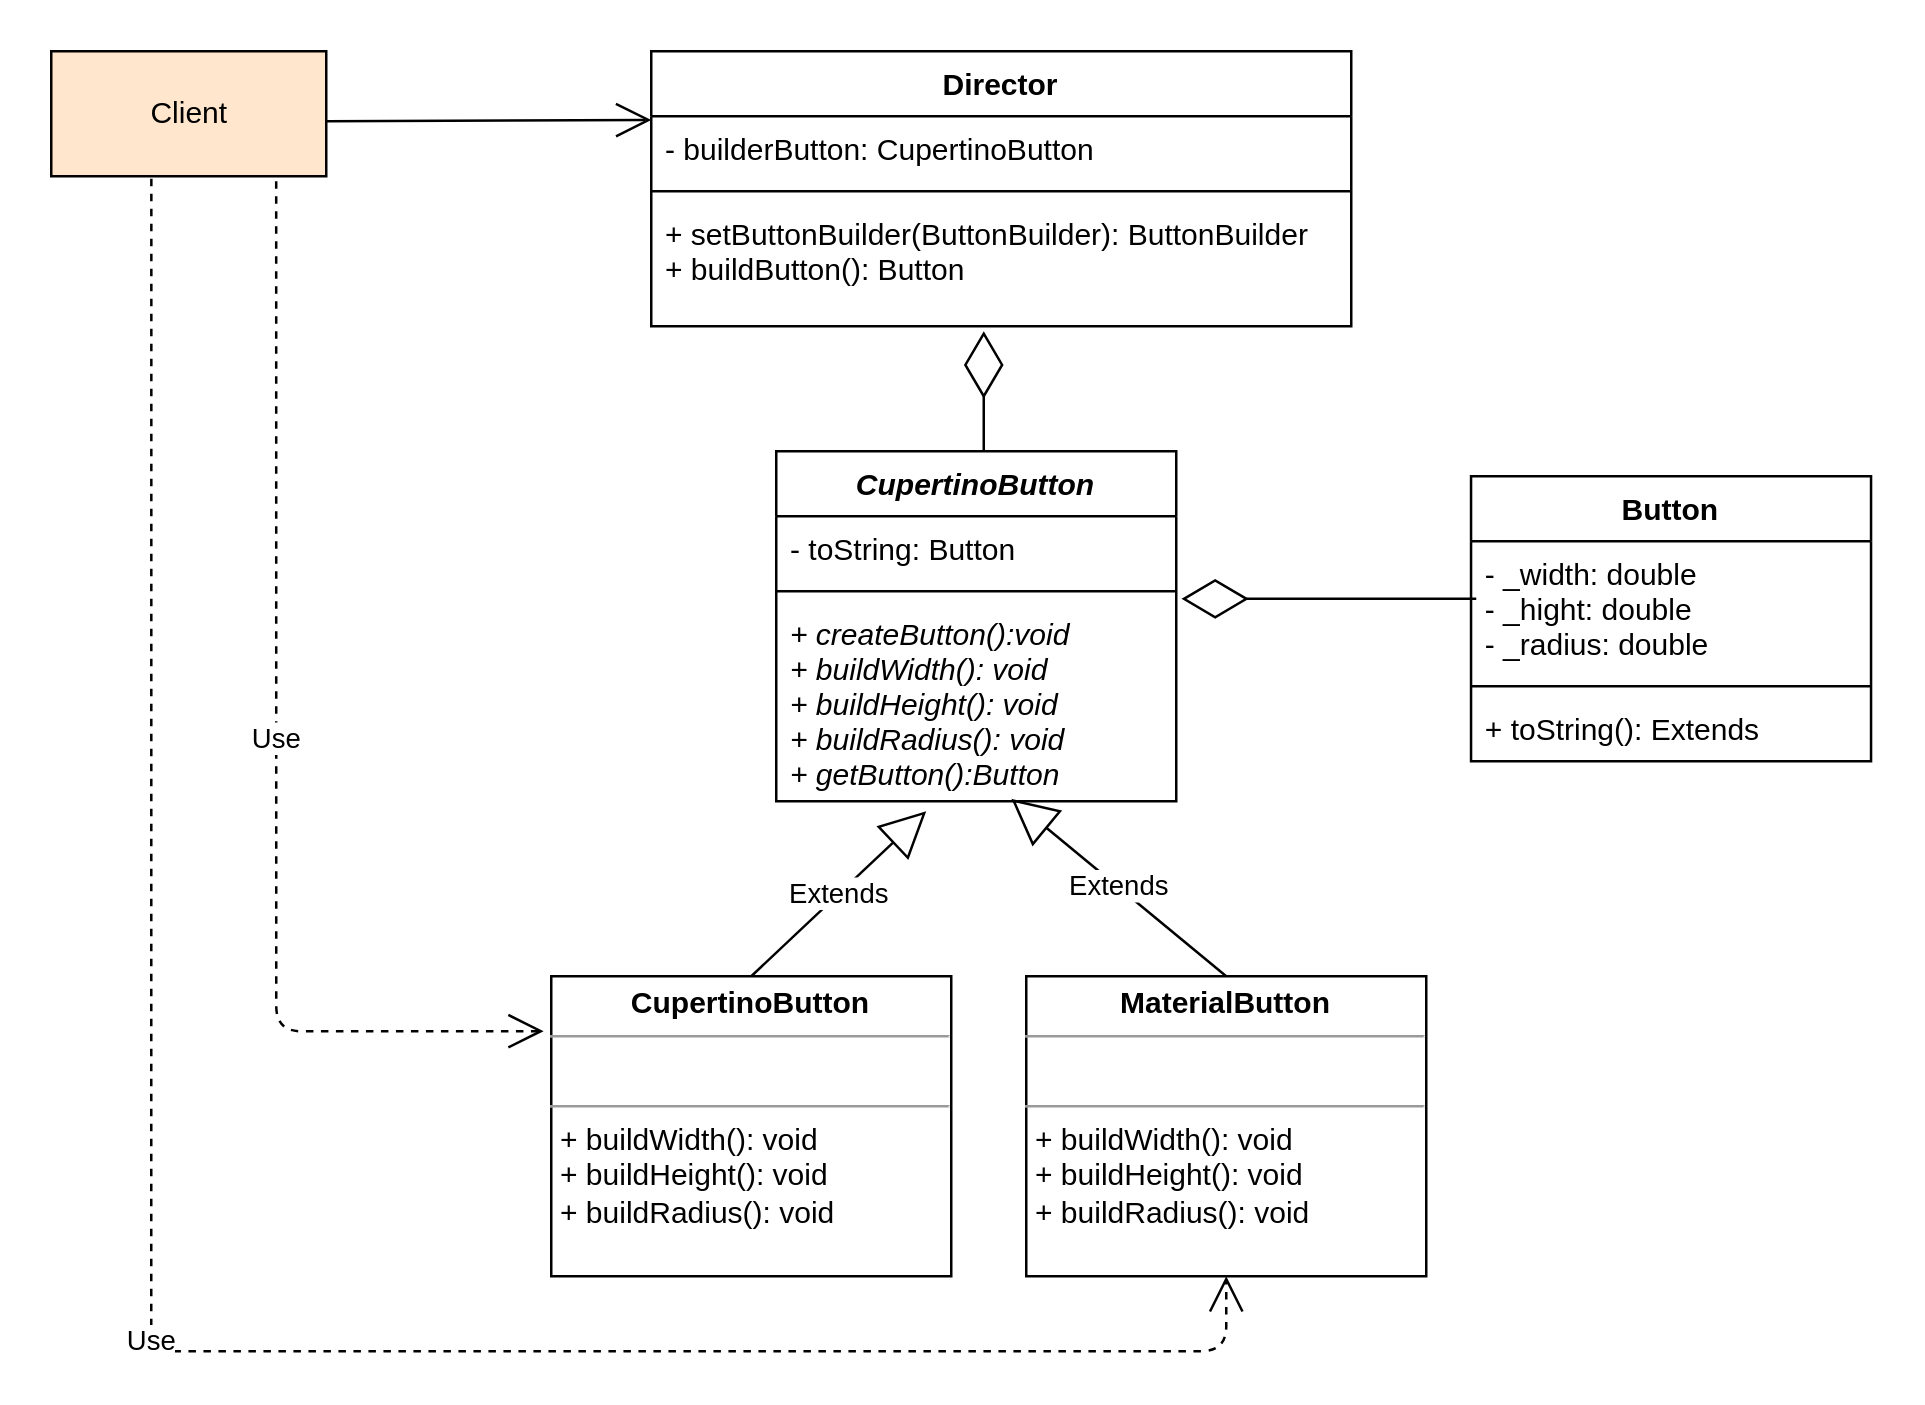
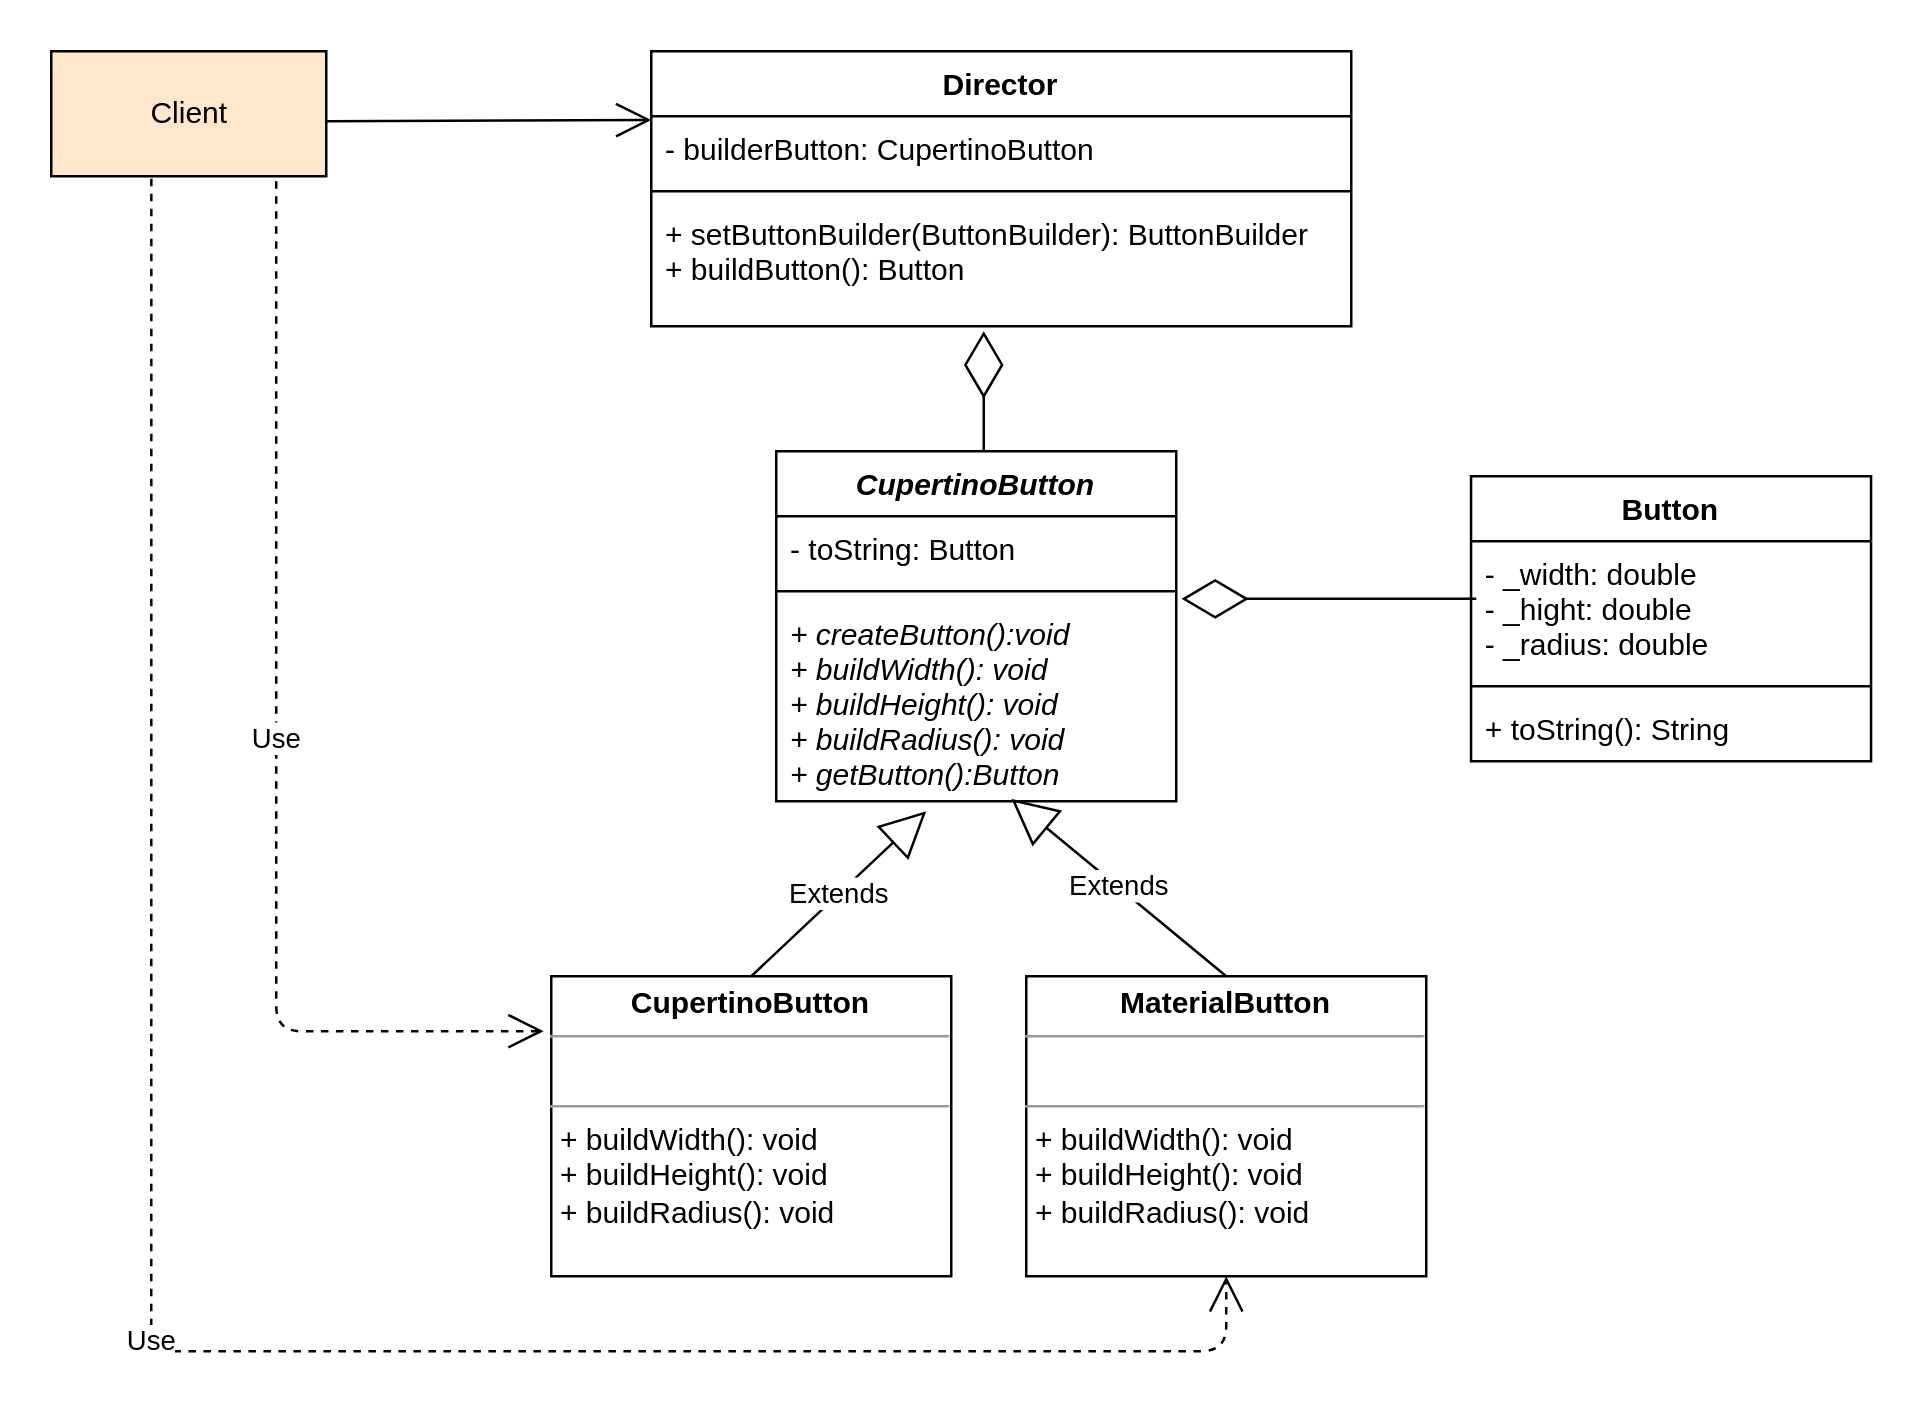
  <mxCell id="0" />
  <mxCell id="1" parent="0" />
  <mxCell id="2" value="Client" style="html=1;fillColor=#ffe6cc;" vertex="1" parent="1"><mxGeometry x="20" y="20" width="110" height="50" as="geometry" /></mxCell>
  <mxCell id="3" value="&lt;p style=&quot;margin: 0px ; margin-top: 4px ; text-align: center&quot;&gt;&lt;b&gt;CupertinoButton&lt;/b&gt;&lt;/p&gt;&lt;hr size=&quot;1&quot;&gt;&lt;p style=&quot;margin: 0px ; margin-left: 4px&quot;&gt;&lt;br&gt;&lt;/p&gt;&lt;hr size=&quot;1&quot;&gt;&lt;p style=&quot;margin: 0px ; margin-left: 4px&quot;&gt;+ buildWidth(): void&lt;/p&gt;&lt;p style=&quot;margin: 0px 0px 0px 4px&quot;&gt;+ buildHeight(): void&lt;/p&gt;&lt;p style=&quot;margin: 0px 0px 0px 4px&quot;&gt;+ buildRadius(): void&lt;/p&gt;&lt;p style=&quot;margin: 0px 0px 0px 4px&quot;&gt;&lt;br&gt;&lt;/p&gt;&lt;p style=&quot;margin: 0px 0px 0px 4px&quot;&gt;&lt;br&gt;&lt;/p&gt;&lt;p style=&quot;margin: 0px ; margin-left: 4px&quot;&gt;&lt;br&gt;&lt;/p&gt;" style="verticalAlign=top;align=left;overflow=fill;fontSize=12;fontFamily=Helvetica;html=1;" vertex="1" parent="1"><mxGeometry x="220" y="390" width="160" height="120" as="geometry" /></mxCell>
  <mxCell id="4" value="&lt;p style=&quot;margin: 0px ; margin-top: 4px ; text-align: center&quot;&gt;&lt;b&gt;MaterialButton&lt;/b&gt;&lt;/p&gt;&lt;hr size=&quot;1&quot;&gt;&lt;p style=&quot;margin: 0px ; margin-left: 4px&quot;&gt;&lt;br&gt;&lt;/p&gt;&lt;hr size=&quot;1&quot;&gt;&lt;p style=&quot;margin: 0px ; margin-left: 4px&quot;&gt;+ buildWidth(): void&lt;/p&gt;&lt;p style=&quot;margin: 0px 0px 0px 4px&quot;&gt;+ buildHeight(): void&lt;/p&gt;&lt;p style=&quot;margin: 0px 0px 0px 4px&quot;&gt;+ buildRadius(): void&lt;/p&gt;&lt;p style=&quot;margin: 0px 0px 0px 4px&quot;&gt;&lt;br&gt;&lt;/p&gt;&lt;p style=&quot;margin: 0px 0px 0px 4px&quot;&gt;&lt;br&gt;&lt;/p&gt;&lt;p style=&quot;margin: 0px ; margin-left: 4px&quot;&gt;&lt;br&gt;&lt;/p&gt;" style="verticalAlign=top;align=left;overflow=fill;fontSize=12;fontFamily=Helvetica;html=1;" vertex="1" parent="1"><mxGeometry x="410" y="390" width="160" height="120" as="geometry" /></mxCell>
  <mxCell id="5" value="Extends" style="endArrow=block;endSize=16;endFill=0;html=1;exitX=0.5;exitY=0;exitDx=0;exitDy=0;entryX=0.375;entryY=1.05;entryDx=0;entryDy=0;entryPerimeter=0;" edge="1" parent="1" source="3" target="9"><mxGeometry width="160" relative="1" as="geometry"><mxPoint x="460" y="230" as="sourcePoint" /><mxPoint x="372" y="310" as="targetPoint" /></mxGeometry></mxCell>
  <mxCell id="6" value="CupertinoButton" style="swimlane;fontStyle=3;align=center;verticalAlign=top;childLayout=stackLayout;horizontal=1;startSize=26;horizontalStack=0;resizeParent=1;resizeParentMax=0;resizeLast=0;collapsible=1;marginBottom=0;" vertex="1" parent="1"><mxGeometry x="310" y="180" width="160" height="140" as="geometry" /></mxCell>
  <mxCell id="7" value="- toString: Button" style="text;strokeColor=none;fillColor=none;align=left;verticalAlign=top;spacingLeft=4;spacingRight=4;overflow=hidden;rotatable=0;points=[[0,0.5],[1,0.5]];portConstraint=eastwest;" vertex="1" parent="6"><mxGeometry y="26" width="160" height="26" as="geometry" /></mxCell>
  <mxCell id="8" value="" style="line;strokeWidth=1;fillColor=none;align=left;verticalAlign=middle;spacingTop=-1;spacingLeft=3;spacingRight=3;rotatable=0;labelPosition=right;points=[];portConstraint=eastwest;" vertex="1" parent="6"><mxGeometry y="52" width="160" height="8" as="geometry" /></mxCell>
  <mxCell id="9" value="+ createButton():void&#10;+ buildWidth(): void&#10;+ buildHeight(): void&#10;+ buildRadius(): void&#10;+ getButton():Button" style="text;strokeColor=none;fillColor=none;align=left;verticalAlign=top;spacingLeft=4;spacingRight=4;overflow=hidden;rotatable=0;points=[[0,0.5],[1,0.5]];portConstraint=eastwest;fontStyle=2" vertex="1" parent="6"><mxGeometry y="60" width="160" height="80" as="geometry" /></mxCell>
  <mxCell id="10" value="Extends" style="endArrow=block;endSize=16;endFill=0;html=1;exitX=0.5;exitY=0;exitDx=0;exitDy=0;entryX=0.588;entryY=0.988;entryDx=0;entryDy=0;entryPerimeter=0;" edge="1" parent="1" source="4" target="9"><mxGeometry width="160" relative="1" as="geometry"><mxPoint x="460" y="230" as="sourcePoint" /><mxPoint x="420" y="320" as="targetPoint" /></mxGeometry></mxCell>
  <mxCell id="11" value="Button" style="swimlane;fontStyle=1;align=center;verticalAlign=top;childLayout=stackLayout;horizontal=1;startSize=26;horizontalStack=0;resizeParent=1;resizeParentMax=0;resizeLast=0;collapsible=1;marginBottom=0;" vertex="1" parent="1"><mxGeometry x="587.92" y="190" width="160" height="114" as="geometry" /></mxCell>
  <mxCell id="12" value="- _width: double&#10;- _hight: double&#10;- _radius: double" style="text;strokeColor=none;fillColor=none;align=left;verticalAlign=top;spacingLeft=4;spacingRight=4;overflow=hidden;rotatable=0;points=[[0,0.5],[1,0.5]];portConstraint=eastwest;" vertex="1" parent="11"><mxGeometry y="26" width="160" height="54" as="geometry" /></mxCell>
  <mxCell id="13" value="" style="line;strokeWidth=1;fillColor=none;align=left;verticalAlign=middle;spacingTop=-1;spacingLeft=3;spacingRight=3;rotatable=0;labelPosition=right;points=[];portConstraint=eastwest;" vertex="1" parent="11"><mxGeometry y="80" width="160" height="8" as="geometry" /></mxCell>
- <mxCell id="14" value="+ toString(): Extends" style="text;strokeColor=none;fillColor=none;align=left;verticalAlign=top;spacingLeft=4;spacingRight=4;overflow=hidden;rotatable=0;points=[[0,0.5],[1,0.5]];portConstraint=eastwest;" vertex="1" parent="11"><mxGeometry y="88" width="160" height="26" as="geometry" /></mxCell>
+ <mxCell id="14" value="+ toString(): String" style="text;strokeColor=none;fillColor=none;align=left;verticalAlign=top;spacingLeft=4;spacingRight=4;overflow=hidden;rotatable=0;points=[[0,0.5],[1,0.5]];portConstraint=eastwest;" vertex="1" parent="11"><mxGeometry y="88" width="160" height="26" as="geometry" /></mxCell>
  <mxCell id="15" value="Director" style="swimlane;fontStyle=1;align=center;verticalAlign=top;childLayout=stackLayout;horizontal=1;startSize=26;horizontalStack=0;resizeParent=1;resizeParentMax=0;resizeLast=0;collapsible=1;marginBottom=0;" vertex="1" parent="1"><mxGeometry x="260" y="20" width="280" height="110" as="geometry" /></mxCell>
  <mxCell id="16" value="- builderButton: CupertinoButton" style="text;strokeColor=none;fillColor=none;align=left;verticalAlign=top;spacingLeft=4;spacingRight=4;overflow=hidden;rotatable=0;points=[[0,0.5],[1,0.5]];portConstraint=eastwest;" vertex="1" parent="15"><mxGeometry y="26" width="280" height="26" as="geometry" /></mxCell>
  <mxCell id="17" value="" style="line;strokeWidth=1;fillColor=none;align=left;verticalAlign=middle;spacingTop=-1;spacingLeft=3;spacingRight=3;rotatable=0;labelPosition=right;points=[];portConstraint=eastwest;" vertex="1" parent="15"><mxGeometry y="52" width="280" height="8" as="geometry" /></mxCell>
  <mxCell id="18" value="+ setButtonBuilder(ButtonBuilder): ButtonBuilder&#10;+ buildButton(): Button" style="text;strokeColor=none;fillColor=none;align=left;verticalAlign=top;spacingLeft=4;spacingRight=4;overflow=hidden;rotatable=0;points=[[0,0.5],[1,0.5]];portConstraint=eastwest;" vertex="1" parent="15"><mxGeometry y="60" width="280" height="50" as="geometry" /></mxCell>
  <mxCell id="19" value="" style="endArrow=diamondThin;endFill=0;endSize=24;html=1;" edge="1" parent="1"><mxGeometry width="160" relative="1" as="geometry"><mxPoint x="393" y="180" as="sourcePoint" /><mxPoint x="393" y="132" as="targetPoint" /></mxGeometry></mxCell>
  <mxCell id="20" value="Use" style="endArrow=open;endSize=12;dashed=1;html=1;exitX=0.818;exitY=1.04;exitDx=0;exitDy=0;exitPerimeter=0;entryX=-0.019;entryY=0.183;entryDx=0;entryDy=0;entryPerimeter=0;" edge="1" parent="1" source="2" target="3"><mxGeometry width="160" relative="1" as="geometry"><mxPoint x="450" y="330" as="sourcePoint" /><mxPoint x="110" y="440" as="targetPoint" /><Array as="points"><mxPoint x="110" y="412" /></Array></mxGeometry></mxCell>
  <mxCell id="21" value="Use" style="endArrow=open;endSize=12;dashed=1;html=1;exitX=0.364;exitY=1.02;exitDx=0;exitDy=0;exitPerimeter=0;entryX=0.5;entryY=1;entryDx=0;entryDy=0;" edge="1" parent="1" source="2" target="4"><mxGeometry width="160" relative="1" as="geometry"><mxPoint x="450" y="330" as="sourcePoint" /><mxPoint x="510" y="570" as="targetPoint" /><Array as="points"><mxPoint x="60" y="540" /><mxPoint x="490" y="540" /></Array></mxGeometry></mxCell>
  <mxCell id="22" value="" style="endArrow=open;endFill=1;endSize=12;html=1;entryX=0;entryY=0.25;entryDx=0;entryDy=0;" edge="1" parent="1" target="15"><mxGeometry width="160" relative="1" as="geometry"><mxPoint x="130" y="48" as="sourcePoint" /><mxPoint x="610" y="330" as="targetPoint" /></mxGeometry></mxCell>
  <mxCell id="23" value="" style="endArrow=diamondThin;endFill=0;endSize=24;html=1;entryX=1.013;entryY=-0.012;entryDx=0;entryDy=0;entryPerimeter=0;" edge="1" parent="1" target="9"><mxGeometry width="160" relative="1" as="geometry"><mxPoint x="590" y="239" as="sourcePoint" /><mxPoint x="480" y="240" as="targetPoint" /></mxGeometry></mxCell>
